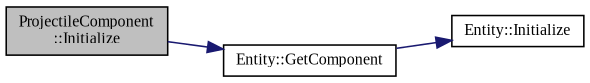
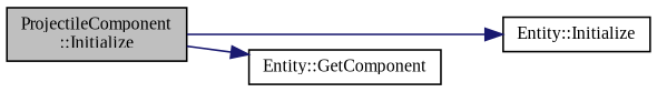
  digraph {
    fontname="Liberation Serif"
    rankdir=LR
    node [color=black fillcolor=white fontname="Liberation Serif" fontsize=10 shape=record style=filled]
    edge [color=midnightblue fontname="Liberation Serif" fontsize=10 labelfontname=Helvetica labelfontsize=10 style=solid]
    n1 [fillcolor=grey75 fontcolor=black height=0.2 label="ProjectileComponent\l::Initialize" width=0.4]
    n2 [height=0.2 label="Entity::Initialize" width=0.4]
    n3 [height=0.2 label="Entity::GetComponent" width=0.4]
-   n3 -> n2
+   n1 -> n2
    n1 -> n3
  }
